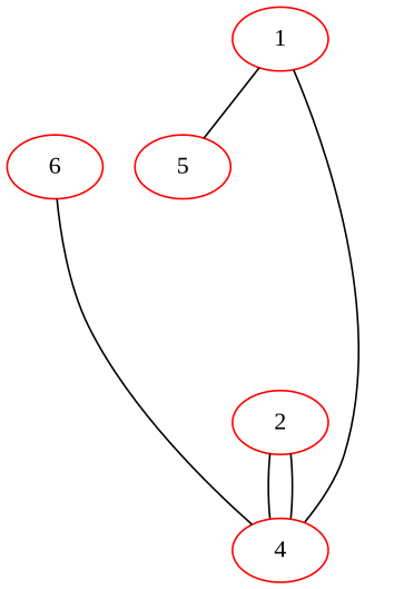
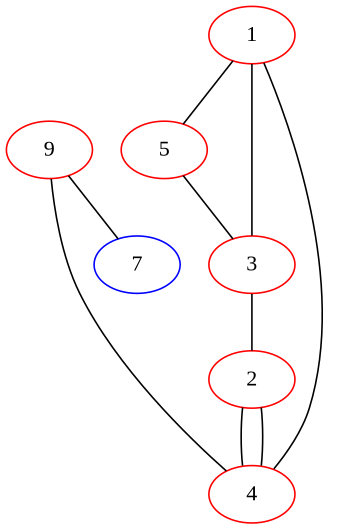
  graph {
    fontname="Liberation Serif"
    node [color=red fontname="Liberation Serif"]
    edge [fontname="Liberation Serif"]
-   6
+   6 [label=9]
    5
    4
+   7 [color=blue]
+   3
    1
    2
    subgraph sub_1 {
      rank=same
      6
      5
    }
    6 -- 4
+   6 -- 7
+   5 -- 3
+   3 -- 2 [weight=3]
    1 -- 5
    1 -- 4
+   1 -- 3 [weight=3]
    2 -- 4
    2 -- 4
  }
